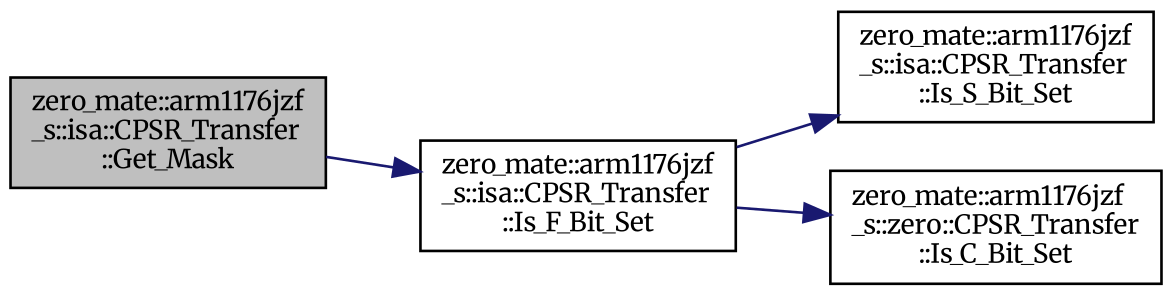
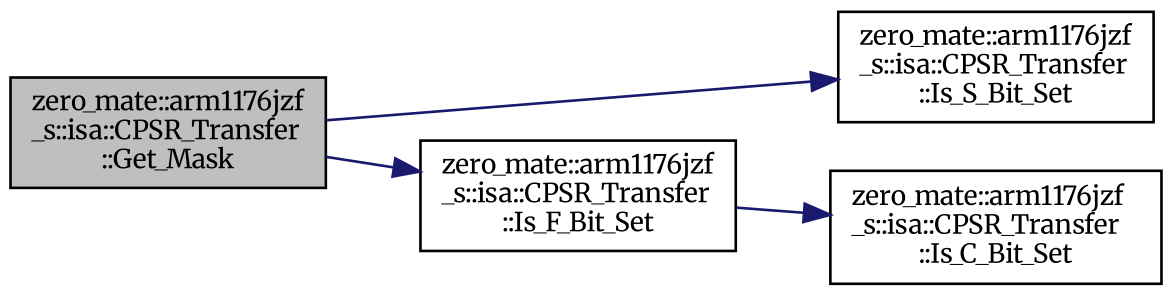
  digraph {
    fontname=Merriweather
    rankdir=LR
    node [color=black fontname=Merriweather fontsize=10 shape=record]
    edge [color=midnightblue fontname=Merriweather fontsize=10 labelfontname=Helvetica labelfontsize=10 style=solid]
    n1 [fillcolor=grey75 fontcolor=black height=0.2 label="zero_mate::arm1176jzf\l_s::isa::CPSR_Transfer\l::Get_Mask" style=filled width=0.4]
    n2 [height=0.2 label="zero_mate::arm1176jzf\l_s::isa::CPSR_Transfer\l::Is_F_Bit_Set" width=0.4]
    n3 [height=0.2 label="zero_mate::arm1176jzf\l_s::isa::CPSR_Transfer\l::Is_S_Bit_Set" width=0.4]
-   n4 [height=0.2 label="zero_mate::arm1176jzf\l_s::zero::CPSR_Transfer\l::Is_C_Bit_Set" width=0.4]
+   n4 [height=0.2 label="zero_mate::arm1176jzf\l_s::isa::CPSR_Transfer\l::Is_C_Bit_Set" width=0.4]
    n1 -> n2
-   n2 -> n3
+   n1 -> n3
    n2 -> n4
  }
